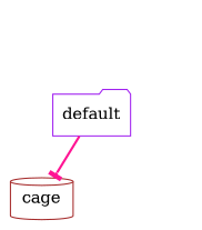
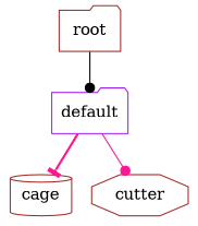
  digraph {
    rankdir=TB
    node [color=brown shape=folder]
    edge [arrowhead=dot color=deeppink style=solid]
+   n1 [label=root]
    n2 [color=purple label=default]
    n3 [label=cage shape=cylinder]
+   n4 [label=cutter shape=octagon]
+   n1 -> n2 [color=black]
    n2 -> n3 [arrowhead=tee style=bold]
+   n2 -> n4
  }
